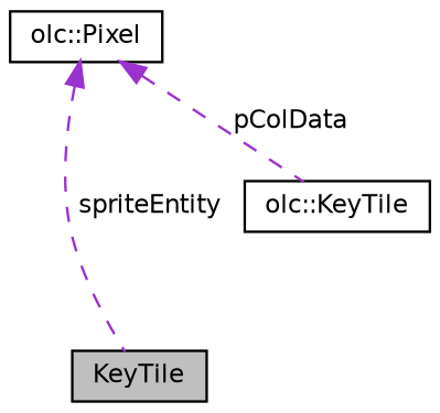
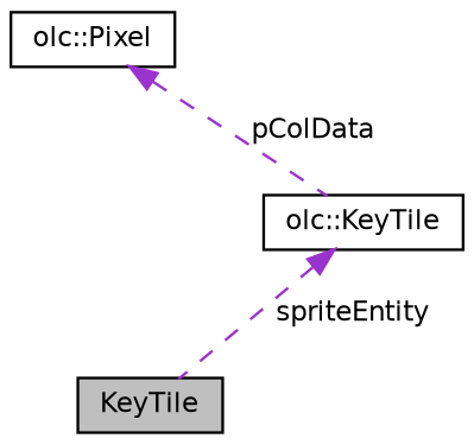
  digraph {
    node [color=black fillcolor=white fontname=Helvetica fontsize=10 shape=record style=filled]
    edge [color=darkorchid3 dir=back fontname=Helvetica fontsize=10 labelfontname=Helvetica labelfontsize=10 style=dashed]
    n1 [fillcolor=grey75 fontcolor=black height=0.2 label=KeyTile width=0.4]
    n2 [height=0.2 label="olc::KeyTile" width=0.4]
    n3 [height=0.2 label="olc::Pixel" width=0.4]
-   n3 -> n1 [label=" spriteEntity"]
+   n2 -> n1 [label=" spriteEntity"]
    n3 -> n2 [label=" pColData"]
  }
